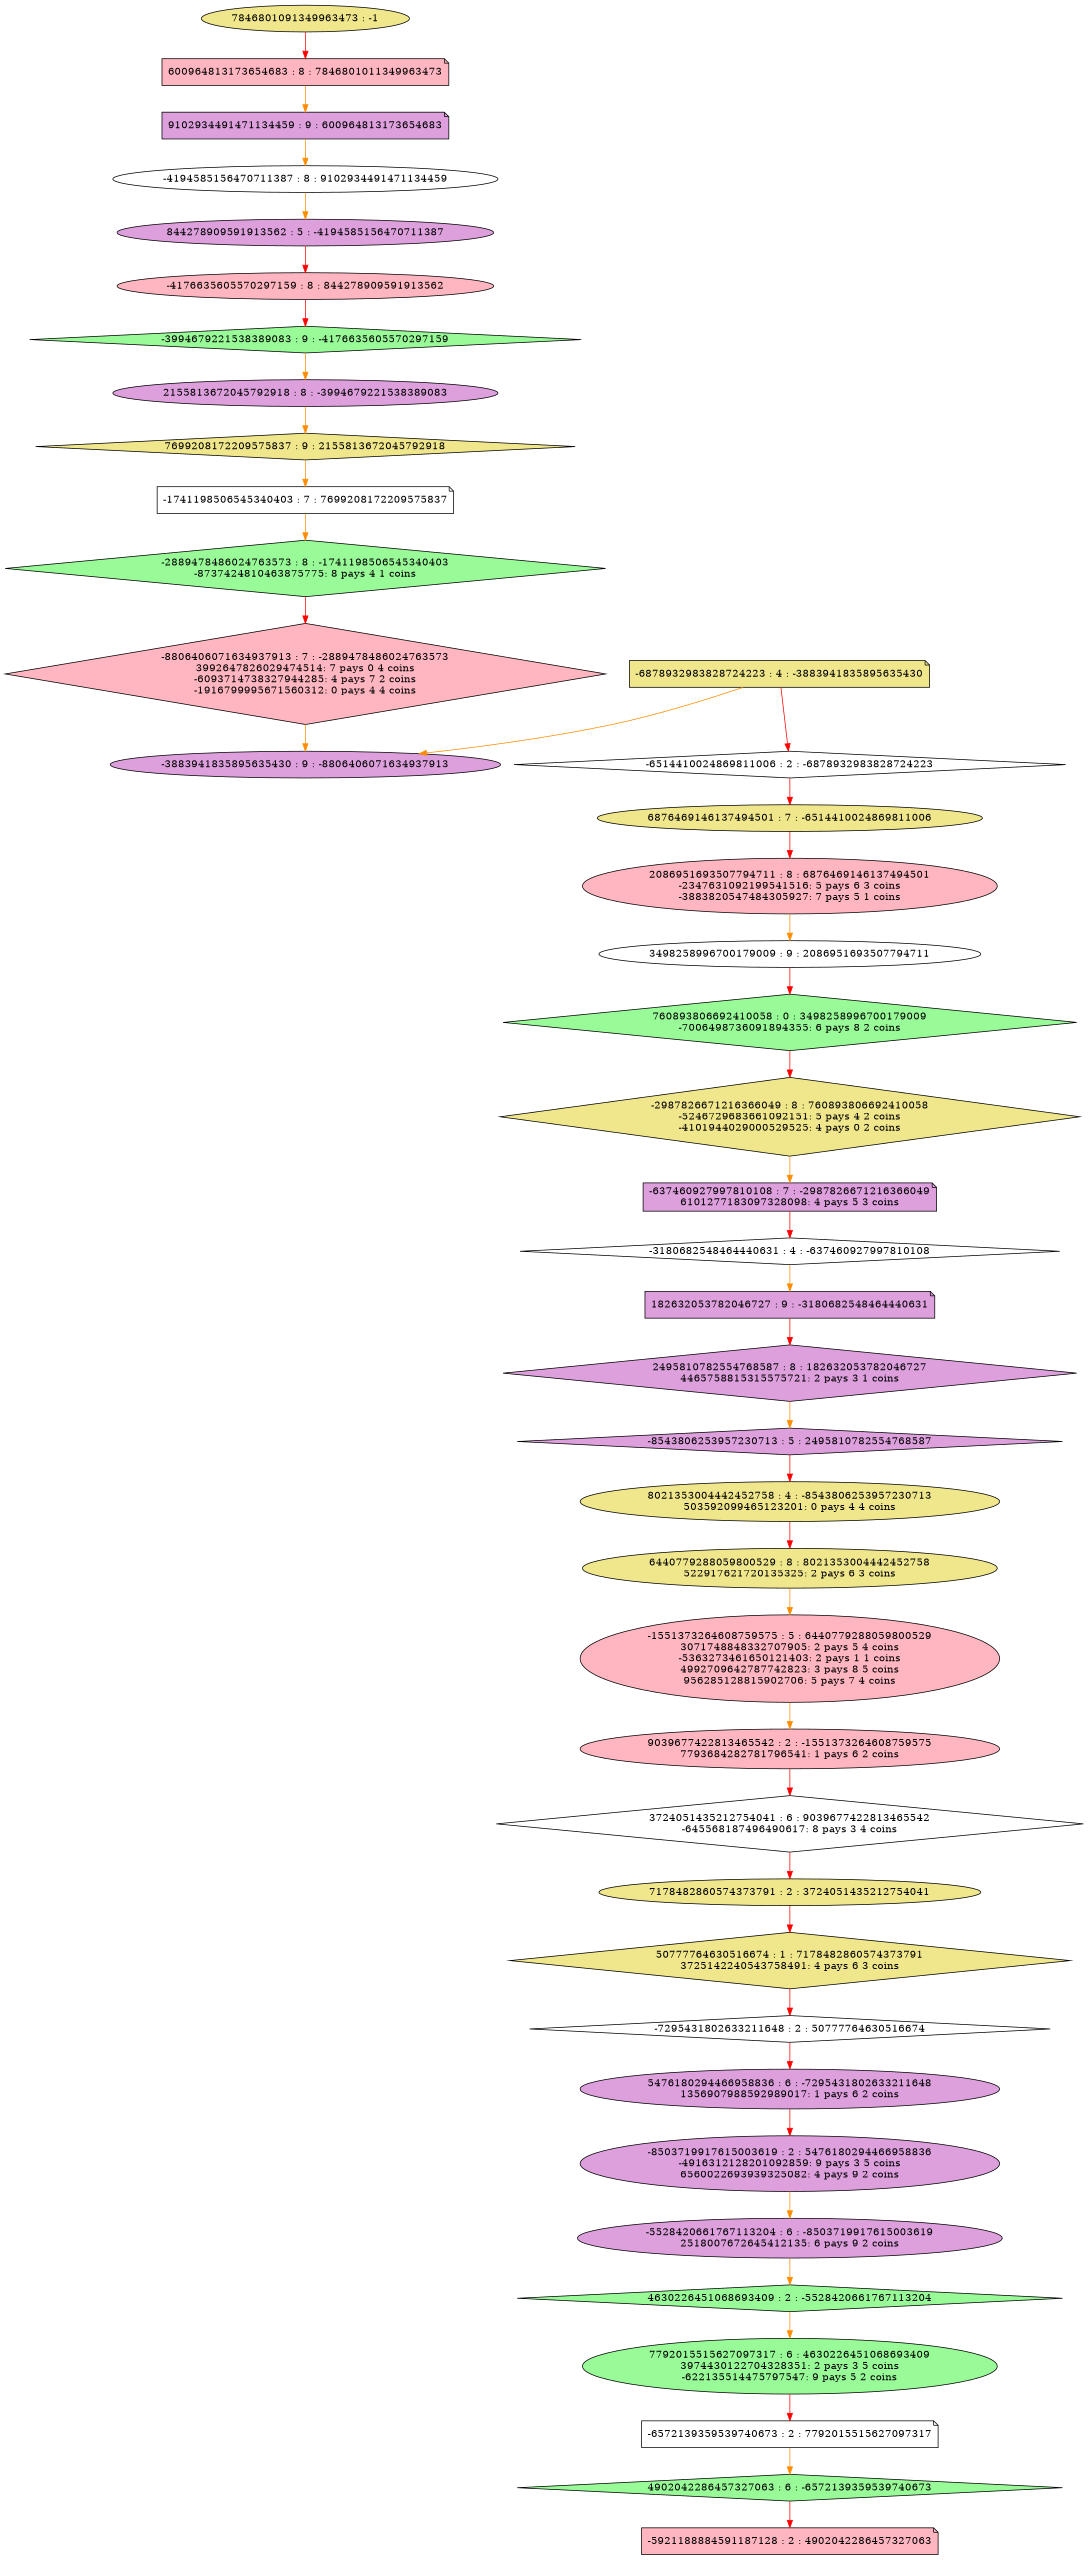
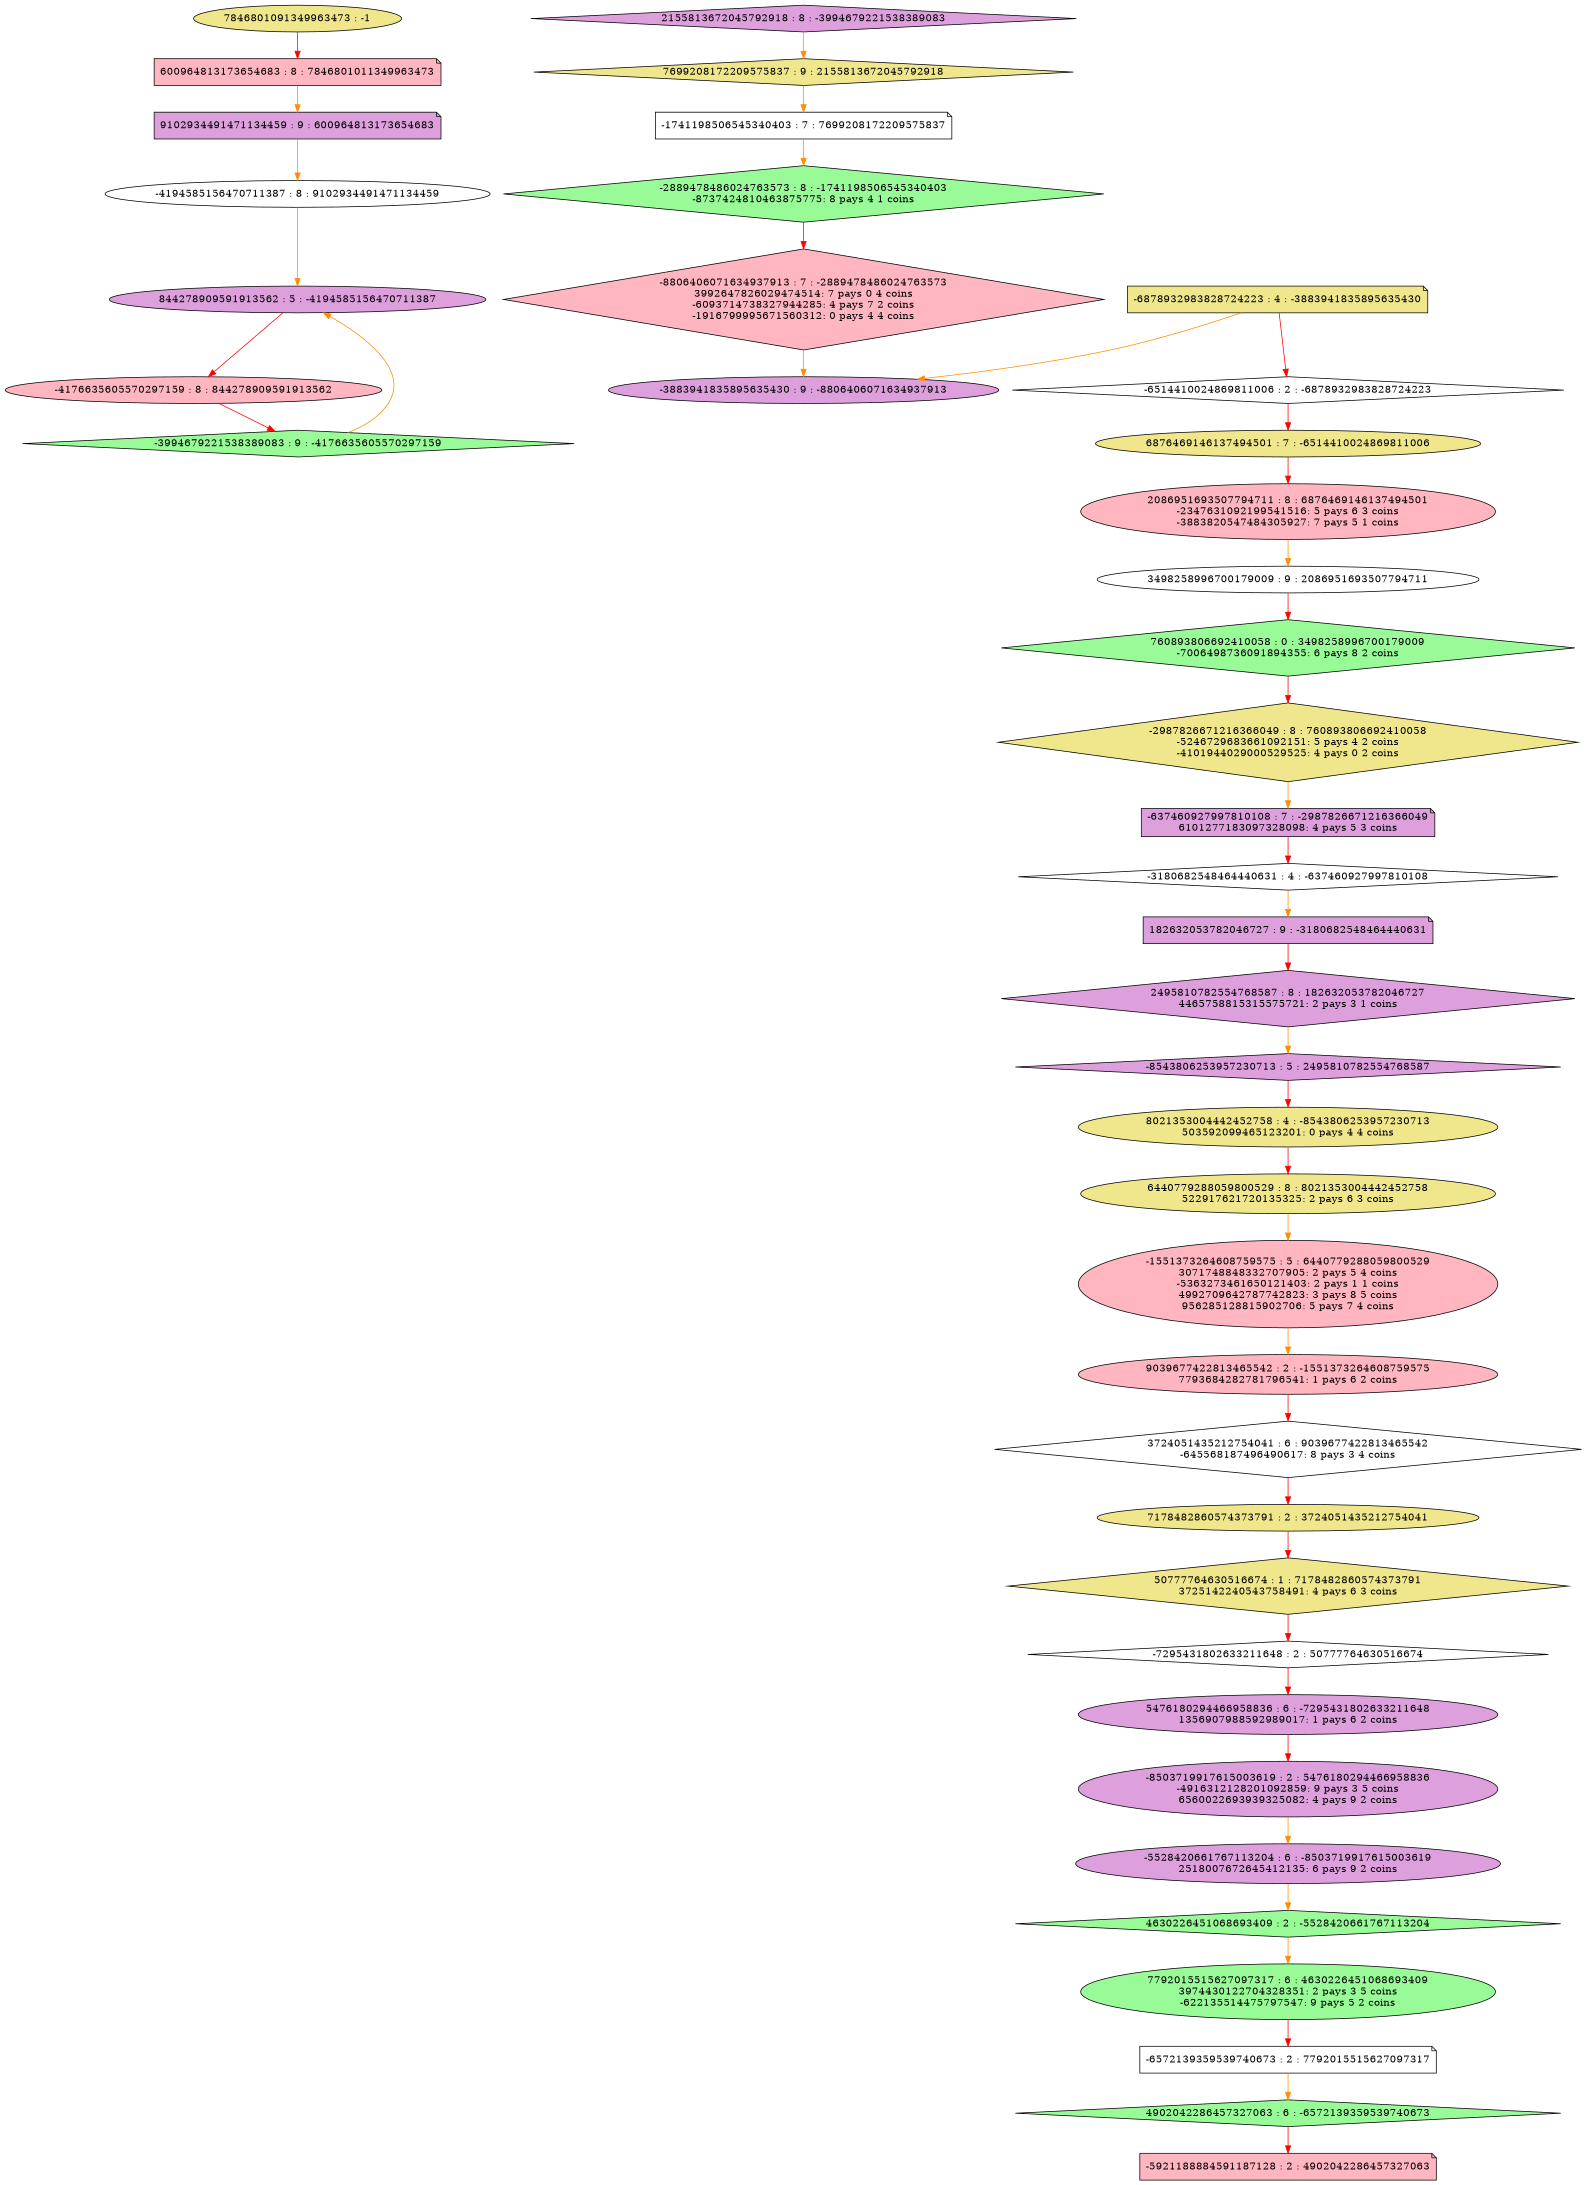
  digraph {
    node [fillcolor=plum shape=ellipse style=filled]
    edge [color=red]
    n1 [fillcolor=khaki label="7846801091349963473 : -1"]
    n2 [fillcolor=lightpink label="600964813173654683 : 8 : 7846801011349963473\n" shape=note]
    n3 [label="9102934491471134459 : 9 : 600964813173654683\n" shape=note]
    n4 [fillcolor=white label="-4194585156470711387 : 8 : 9102934491471134459\n"]
    n5 [label="844278909591913562 : 5 : -4194585156470711387\n"]
    n6 [fillcolor=lightpink label="-4176635605570297159 : 8 : 844278909591913562\n"]
    n7 [fillcolor=palegreen label="-3994679221538389083 : 9 : -4176635605570297159\n" shape=diamond]
-   n8 [label="2155813672045792918 : 8 : -3994679221538389083\n"]
+   n8 [label="2155813672045792918 : 8 : -3994679221538389083\n" shape=diamond]
    n9 [fillcolor=khaki label="7699208172209575837 : 9 : 2155813672045792918\n" shape=diamond]
    n10 [fillcolor=white label="-1741198506545340403 : 7 : 7699208172209575837\n" shape=note]
    n11 [fillcolor=palegreen label="-2889478486024763573 : 8 : -1741198506545340403\n-8737424810463875775: 8 pays 4 1 coins\n" shape=diamond]
    n12 [fillcolor=lightpink label="-8806406071634937913 : 7 : -2889478486024763573\n3992647826029474514: 7 pays 0 4 coins\n-6093714738327944285: 4 pays 7 2 coins\n-1916799995671560312: 0 pays 4 4 coins\n" shape=diamond]
    n13 [label="-3883941835895635430 : 9 : -8806406071634937913\n"]
    n14 [fillcolor=khaki label="-6878932983828724223 : 4 : -3883941835895635430\n" shape=note]
    n15 [fillcolor=white label="-6514410024869811006 : 2 : -6878932983828724223\n" shape=diamond]
    n16 [fillcolor=khaki label="6876469146137494501 : 7 : -6514410024869811006\n"]
    n17 [fillcolor=lightpink label="2086951693507794711 : 8 : 6876469146137494501\n-2347631092199541516: 5 pays 6 3 coins\n-3883820547484305927: 7 pays 5 1 coins\n"]
    n18 [fillcolor=white label="3498258996700179009 : 9 : 2086951693507794711\n"]
    n19 [fillcolor=palegreen label="760893806692410058 : 0 : 3498258996700179009\n-7006498736091894355: 6 pays 8 2 coins\n" shape=diamond]
    n20 [fillcolor=khaki label="-2987826671216366049 : 8 : 760893806692410058\n-5246729683661092151: 5 pays 4 2 coins\n-4101944029000529525: 4 pays 0 2 coins\n" shape=diamond]
    n21 [label="-637460927997810108 : 7 : -2987826671216366049\n6101277183097328098: 4 pays 5 3 coins\n" shape=note]
    n22 [fillcolor=white label="-3180682548464440631 : 4 : -637460927997810108\n" shape=diamond]
    n23 [label="182632053782046727 : 9 : -3180682548464440631\n" shape=note]
    n24 [label="2495810782554768587 : 8 : 182632053782046727\n4465758815315575721: 2 pays 3 1 coins\n" shape=diamond]
    n25 [label="-8543806253957230713 : 5 : 2495810782554768587\n" shape=diamond]
    n26 [fillcolor=khaki label="8021353004442452758 : 4 : -8543806253957230713\n503592099465123201: 0 pays 4 4 coins\n"]
    n27 [fillcolor=khaki label="6440779288059800529 : 8 : 8021353004442452758\n522917621720135325: 2 pays 6 3 coins\n"]
    n28 [fillcolor=lightpink label="-1551373264608759575 : 5 : 6440779288059800529\n3071748848332707905: 2 pays 5 4 coins\n-5363273461650121403: 2 pays 1 1 coins\n4992709642787742823: 3 pays 8 5 coins\n956285128815902706: 5 pays 7 4 coins\n"]
    n29 [fillcolor=lightpink label="9039677422813465542 : 2 : -1551373264608759575\n7793684282781796541: 1 pays 6 2 coins\n"]
    n30 [fillcolor=white label="3724051435212754041 : 6 : 9039677422813465542\n-645568187496490617: 8 pays 3 4 coins\n" shape=diamond]
    n31 [fillcolor=khaki label="7178482860574373791 : 2 : 3724051435212754041\n"]
    n32 [fillcolor=khaki label="50777764630516674 : 1 : 7178482860574373791\n3725142240543758491: 4 pays 6 3 coins\n" shape=diamond]
    n33 [fillcolor=white label="-7295431802633211648 : 2 : 50777764630516674\n" shape=diamond]
    n34 [label="5476180294466958836 : 6 : -7295431802633211648\n1356907988592989017: 1 pays 6 2 coins\n"]
    n35 [label="-8503719917615003619 : 2 : 5476180294466958836\n-4916312128201092859: 9 pays 3 5 coins\n6560022693939325082: 4 pays 9 2 coins\n"]
    n36 [label="-5528420661767113204 : 6 : -8503719917615003619\n2518007672645412135: 6 pays 9 2 coins\n"]
    n37 [fillcolor=palegreen label="4630226451068693409 : 2 : -5528420661767113204\n" shape=diamond]
    n38 [fillcolor=palegreen label="7792015515627097317 : 6 : 4630226451068693409\n3974430122704328351: 2 pays 3 5 coins\n-622135514475797547: 9 pays 5 2 coins\n"]
    n39 [fillcolor=white label="-6572139359539740673 : 2 : 7792015515627097317\n" shape=note]
    n40 [fillcolor=palegreen label="4902042286457327063 : 6 : -6572139359539740673\n" shape=diamond]
    n41 [fillcolor=lightpink label="-5921188884591187128 : 2 : 4902042286457327063\n" shape=note]
    n1 -> n2
    n2 -> n3 [color=darkorange]
    n3 -> n4 [color=darkorange]
    n4 -> n5 [color=darkorange]
    n5 -> n6
    n6 -> n7
-   n7 -> n8 [color=darkorange]
+   n7 -> n5 [color=darkorange]
    n8 -> n9 [color=darkorange]
    n9 -> n10 [color=darkorange]
    n10 -> n11 [color=darkorange]
    n11 -> n12
    n12 -> n13 [color=darkorange]
    n14 -> n13 [color=darkorange]
    n14 -> n15
    n15 -> n16
    n16 -> n17
    n17 -> n18 [color=darkorange]
    n18 -> n19
    n19 -> n20
    n20 -> n21 [color=darkorange]
    n21 -> n22
    n22 -> n23 [color=darkorange]
    n23 -> n24
    n24 -> n25 [color=darkorange]
    n25 -> n26
    n26 -> n27
    n27 -> n28 [color=darkorange]
    n28 -> n29 [color=darkorange]
    n29 -> n30
    n30 -> n31
    n31 -> n32
    n32 -> n33
    n33 -> n34
    n34 -> n35
    n35 -> n36 [color=darkorange]
    n36 -> n37 [color=darkorange]
    n37 -> n38 [color=darkorange]
    n38 -> n39
    n39 -> n40 [color=darkorange]
    n40 -> n41
  }
